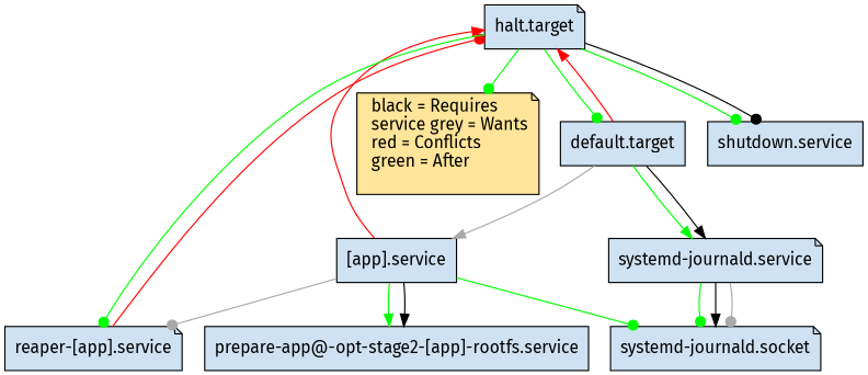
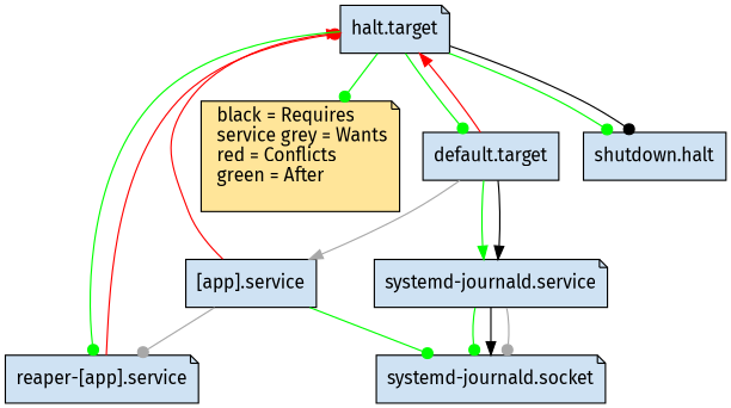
  digraph {
    fontname="Fira Sans"
    node [fillcolor="#CFE2F3" fontname="Fira Sans" shape=note style=filled]
    edge [arrowhead=dot color=green fontname="Fira Sans"]
    n1 [fillcolor="#FFE599" label=< black = Requires<BR ALIGN="LEFT"/> service grey = Wants<BR ALIGN="LEFT"/> red = Conflicts<BR ALIGN="LEFT"/> green = After<BR ALIGN="LEFT"/> >]
    "[app].service" [shape=box]
-   "prepare-app@-opt-stage2-[app]-rootfs.service" [shape=box]
    "systemd-journald.socket"
    "reaper-[app].service"
    "halt.target"
    "default.target" [shape=box]
-   "shutdown.service" [shape=box]
+   "shutdown.service" [shape=box label="shutdown.halt"]
    "systemd-journald.service"
-   "[app].service" -> "prepare-app@-opt-stage2-[app]-rootfs.service" [arrowhead=normal]
-   "[app].service" -> "prepare-app@-opt-stage2-[app]-rootfs.service" [arrowhead=normal color=black]
    "[app].service" -> "systemd-journald.socket"
    "[app].service" -> "reaper-[app].service" [color=grey66]
    "[app].service" -> "halt.target" [arrowhead=normal color=red]
    "reaper-[app].service" -> "halt.target" [color=red]
    "halt.target" -> n1
    "halt.target" -> "reaper-[app].service"
    "halt.target" -> "default.target"
    "halt.target" -> "shutdown.service"
    "halt.target" -> "shutdown.service" [color=black]
    "default.target" -> "[app].service" [arrowhead=normal color=grey66]
    "default.target" -> "halt.target" [arrowhead=normal color=red]
    "default.target" -> "systemd-journald.service" [arrowhead=normal]
    "default.target" -> "systemd-journald.service" [arrowhead=normal color=black]
    "systemd-journald.service" -> "systemd-journald.socket"
    "systemd-journald.service" -> "systemd-journald.socket" [arrowhead=normal color=black]
    "systemd-journald.service" -> "systemd-journald.socket" [color=grey66]
  }
